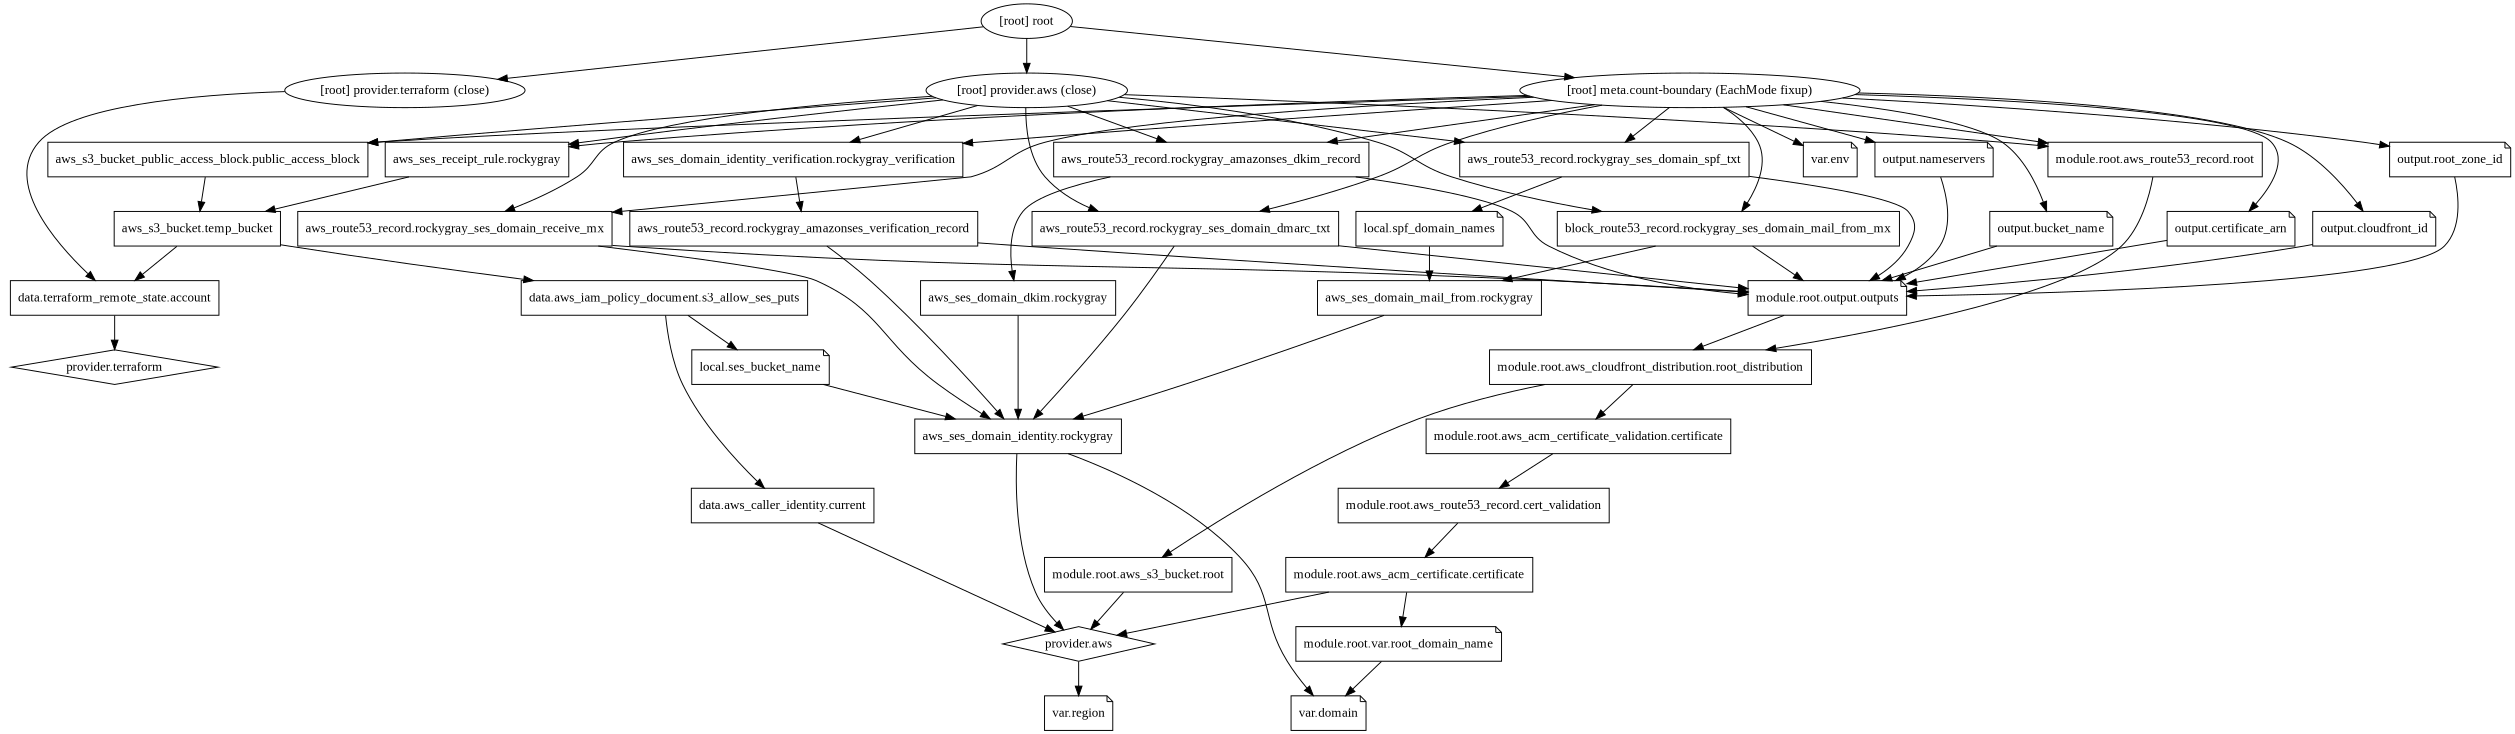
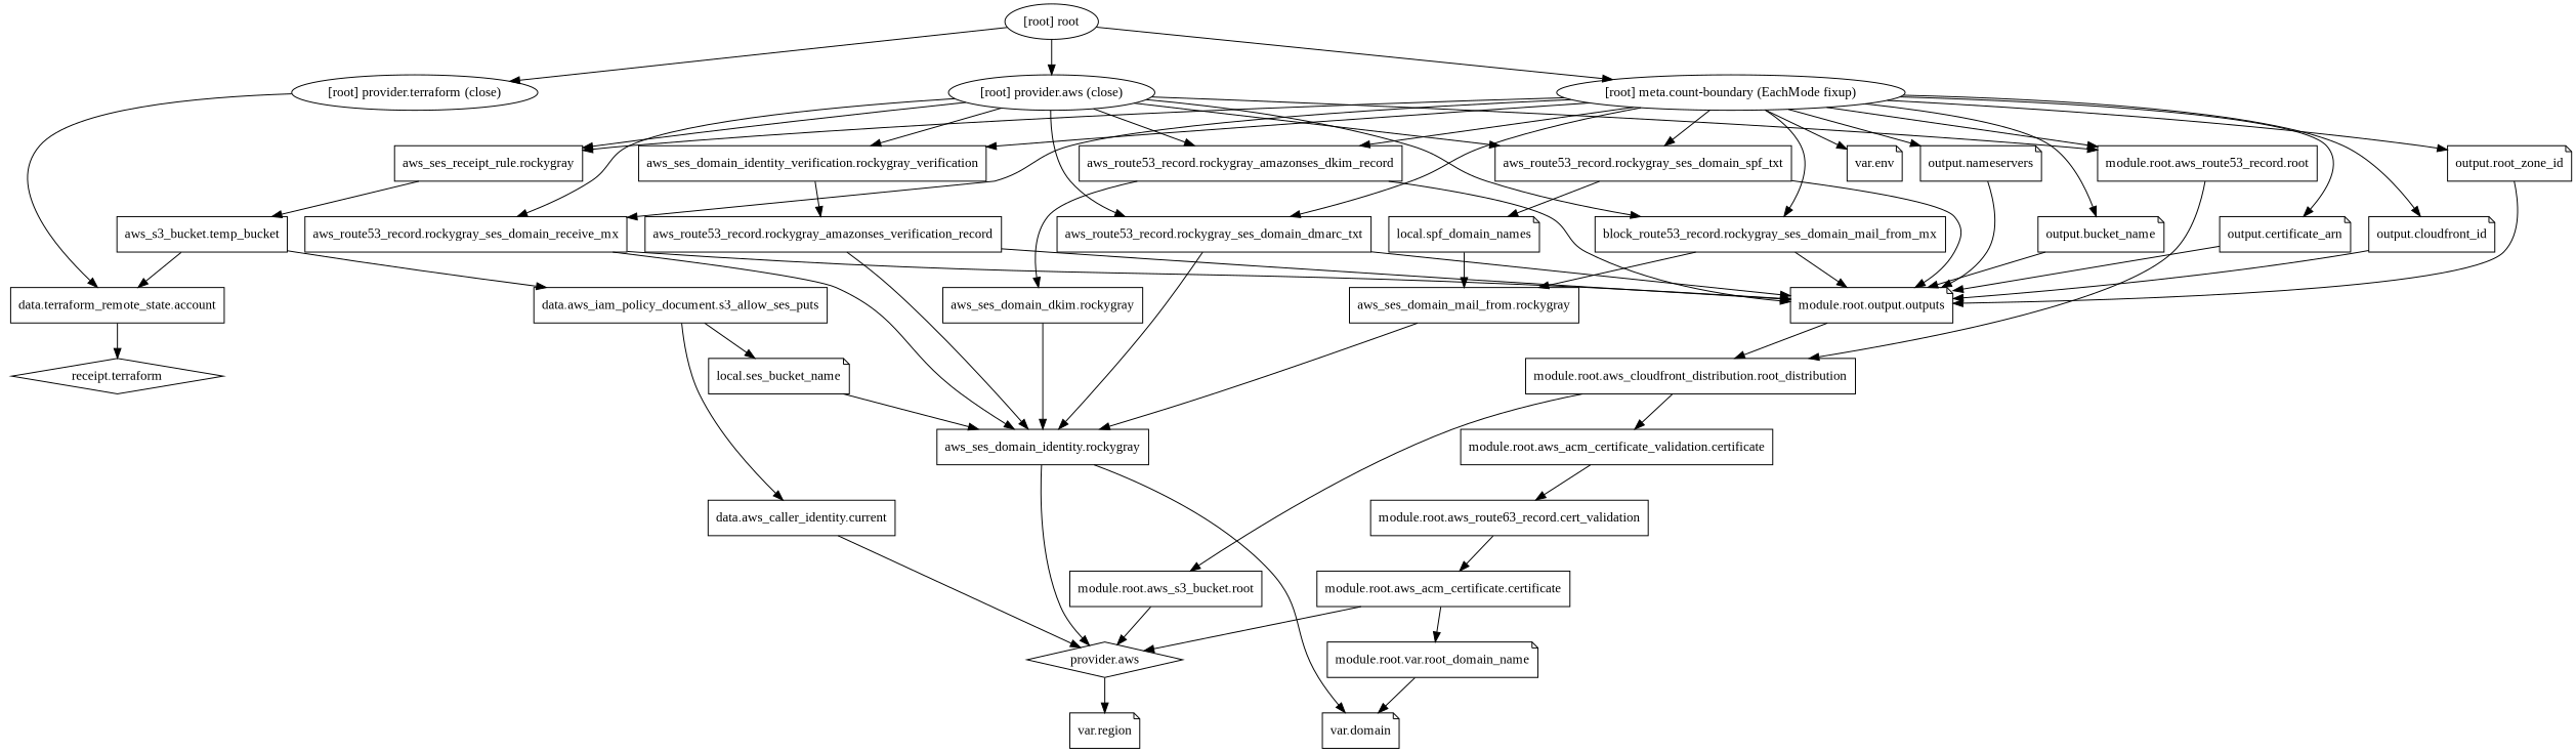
  digraph {
    compound=true
    fontname="Liberation Serif"
    newrank=true
    node [fontname="Liberation Serif" shape=box]
    edge [fontname="Liberation Serif"]
    n1 [label="aws_route53_record.rockygray_amazonses_dkim_record"]
    n2 [label="aws_ses_domain_dkim.rockygray"]
    n3 [label="module.root.output.outputs" shape=note]
    n4 [label="aws_route53_record.rockygray_amazonses_verification_record"]
    n5 [label="aws_ses_domain_identity.rockygray"]
    n6 [label="aws_route53_record.rockygray_ses_domain_dmarc_txt"]
    n7 [label="block_route53_record.rockygray_ses_domain_mail_from_mx"]
    n8 [label="aws_ses_domain_mail_from.rockygray"]
    n9 [label="aws_route53_record.rockygray_ses_domain_receive_mx"]
    n10 [label="aws_route53_record.rockygray_ses_domain_spf_txt"]
    n11 [label="local.spf_domain_names" shape=note]
    n12 [label="aws_s3_bucket.temp_bucket"]
    n13 [label="data.aws_iam_policy_document.s3_allow_ses_puts"]
    n14 [label="data.terraform_remote_state.account"]
-   n15 [label="aws_s3_bucket_public_access_block.public_access_block"]
    n16 [label="provider.aws" shape=diamond]
    n17 [label="var.domain" shape=note]
    n18 [label="aws_ses_domain_identity_verification.rockygray_verification"]
    n19 [label="aws_ses_receipt_rule.rockygray"]
    n20 [label="data.aws_caller_identity.current"]
    n21 [label="local.ses_bucket_name" shape=note]
-   n22 [label="provider.terraform" shape=diamond]
+   n22 [label="receipt.terraform" shape=diamond]
    n23 [label="module.root.aws_acm_certificate.certificate"]
    n24 [label="module.root.var.root_domain_name" shape=note]
    n25 [label="module.root.aws_acm_certificate_validation.certificate"]
-   n26 [label="module.root.aws_route53_record.cert_validation"]
+   n26 [label="module.root.aws_route63_record.cert_validation"]
    n27 [label="module.root.aws_cloudfront_distribution.root_distribution"]
    n28 [label="module.root.aws_s3_bucket.root"]
    n29 [label="module.root.aws_route53_record.root"]
    n30 [label="output.bucket_name" shape=note]
    n31 [label="output.certificate_arn" shape=note]
    n32 [label="output.cloudfront_id" shape=note]
    n33 [label="output.nameservers" shape=note]
    n34 [label="output.root_zone_id" shape=note]
    n35 [label="var.region" shape=note]
    n36 [label="var.env" shape=note]
    "[root] meta.count-boundary (EachMode fixup)" [shape=""]
    "[root] provider.aws (close)" [shape=""]
    "[root] provider.terraform (close)" [shape=""]
    "[root] root" [shape=""]
    subgraph sub_1 {
      n1
      n2
      n3
      n4
      n5
      n6
      n7
      n8
      n9
      n10
      n11
      n12
      n13
      n14
-     n15
      n16
      n17
      n18
      n19
      n20
      n21
      n22
      n23
      n24
      n25
      n26
      n27
      n28
      n29
      n30
      n31
      n32
      n33
      n34
      n35
      n36
      "[root] meta.count-boundary (EachMode fixup)"
      "[root] provider.aws (close)"
      "[root] provider.terraform (close)"
      "[root] root"
    }
    n1 -> n2
    n1 -> n3
    n2 -> n5
    n3 -> n27
    n4 -> n3
    n4 -> n5
    n5 -> n16
    n5 -> n17
    n6 -> n3
    n6 -> n5
    n7 -> n3
    n7 -> n8
    n8 -> n5
    n9 -> n3
    n9 -> n5
    n10 -> n3
    n10 -> n11
    n11 -> n8
    n12 -> n13
    n12 -> n14
    n13 -> n20
    n13 -> n21
    n14 -> n22
-   n15 -> n12
    n16 -> n35
    n18 -> n4
    n19 -> n12
    n20 -> n16
    n21 -> n5
    n23 -> n16
    n23 -> n24
    n24 -> n17
    n25 -> n26
    n26 -> n23
    n27 -> n25
    n27 -> n28
    n28 -> n16
    n29 -> n27
    n30 -> n3
    n31 -> n3
    n32 -> n3
    n33 -> n3
    n34 -> n3
    "[root] meta.count-boundary (EachMode fixup)" -> n1
    "[root] meta.count-boundary (EachMode fixup)" -> n6
    "[root] meta.count-boundary (EachMode fixup)" -> n7
    "[root] meta.count-boundary (EachMode fixup)" -> n9
    "[root] meta.count-boundary (EachMode fixup)" -> n10
-   "[root] meta.count-boundary (EachMode fixup)" -> n15
    "[root] meta.count-boundary (EachMode fixup)" -> n18
    "[root] meta.count-boundary (EachMode fixup)" -> n19
    "[root] meta.count-boundary (EachMode fixup)" -> n29
    "[root] meta.count-boundary (EachMode fixup)" -> n30
    "[root] meta.count-boundary (EachMode fixup)" -> n31
    "[root] meta.count-boundary (EachMode fixup)" -> n32
    "[root] meta.count-boundary (EachMode fixup)" -> n33
    "[root] meta.count-boundary (EachMode fixup)" -> n34
    "[root] meta.count-boundary (EachMode fixup)" -> n36
    "[root] provider.aws (close)" -> n1
    "[root] provider.aws (close)" -> n6
    "[root] provider.aws (close)" -> n7
    "[root] provider.aws (close)" -> n9
    "[root] provider.aws (close)" -> n10
-   "[root] provider.aws (close)" -> n15
    "[root] provider.aws (close)" -> n18
    "[root] provider.aws (close)" -> n19
    "[root] provider.aws (close)" -> n29
    "[root] provider.terraform (close)" -> n14
    "[root] root" -> "[root] meta.count-boundary (EachMode fixup)"
    "[root] root" -> "[root] provider.aws (close)"
    "[root] root" -> "[root] provider.terraform (close)"
  }
